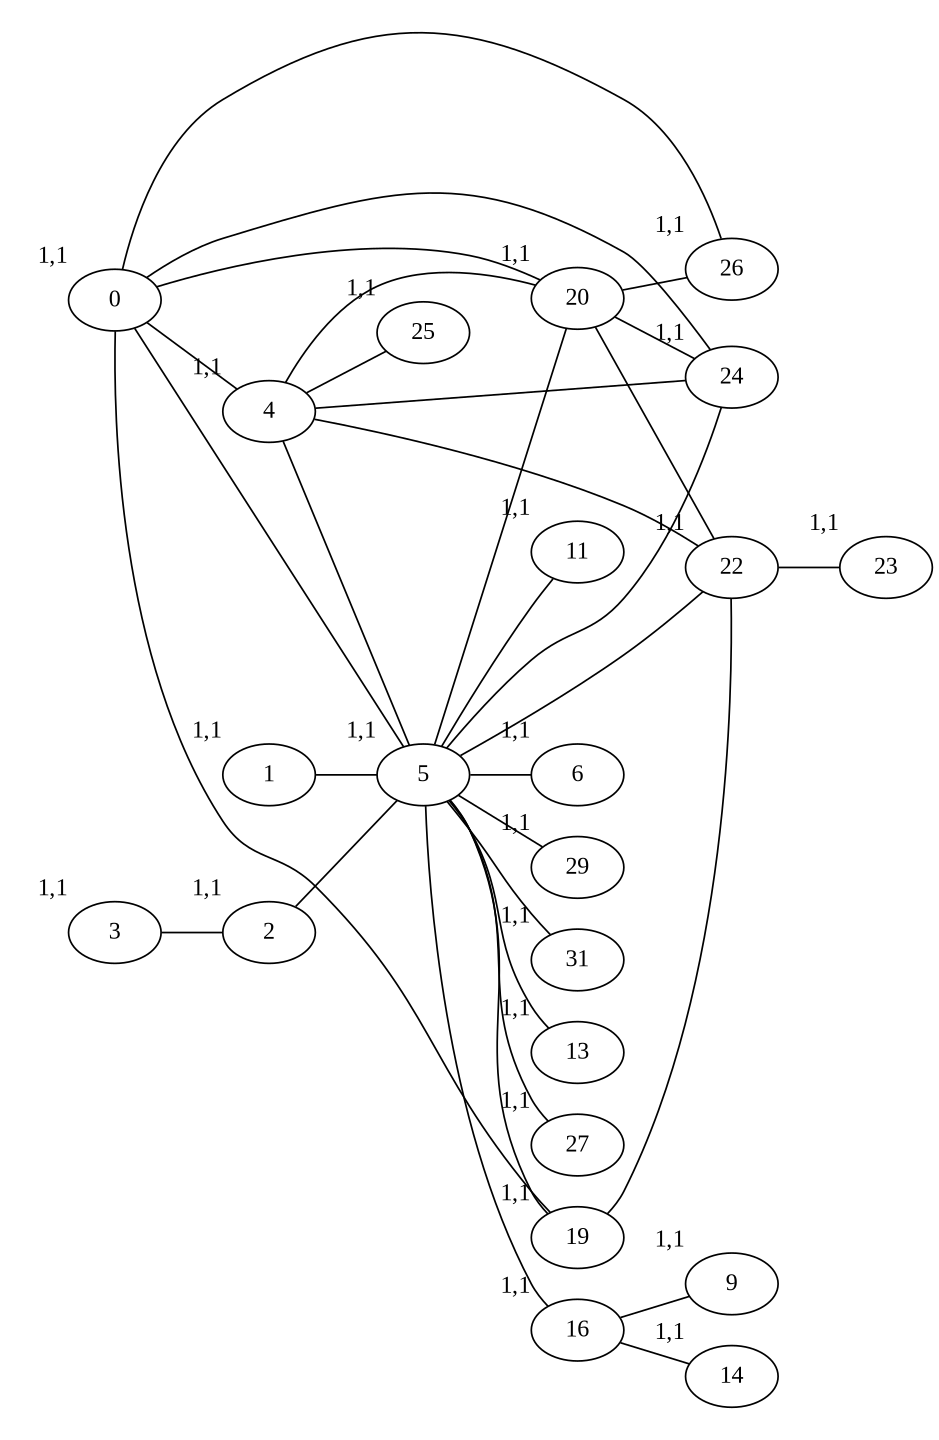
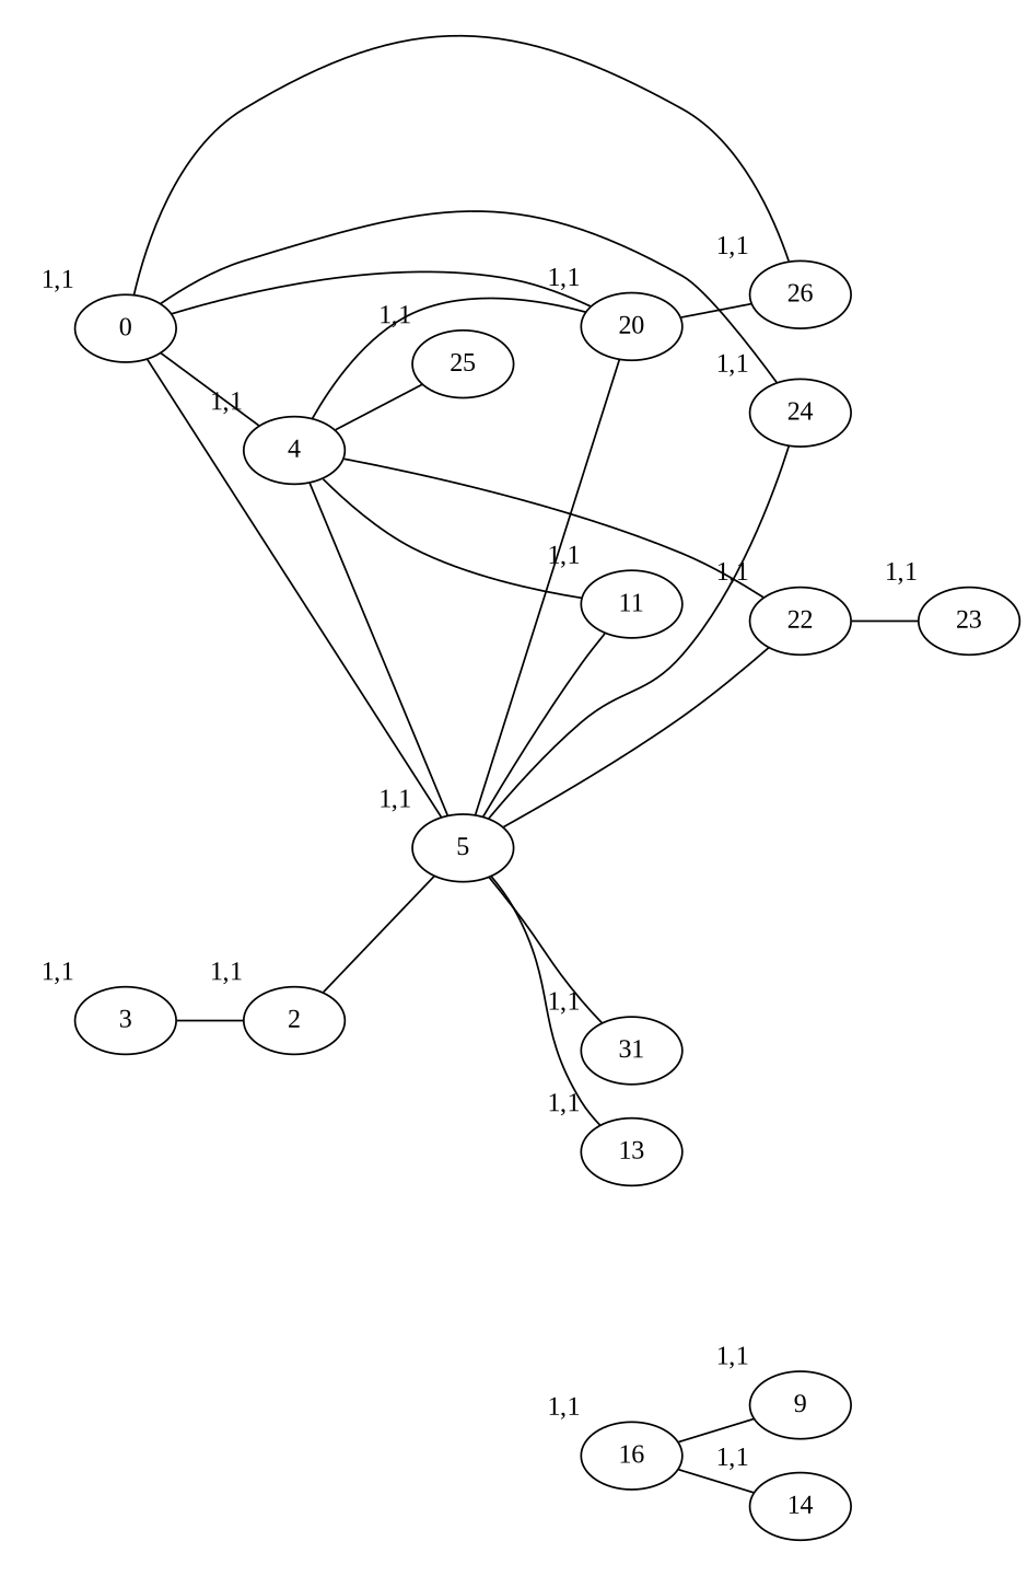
  graph {
    fontname="Liberation Serif"
    rankdir=LR
    node [fontname="Liberation Serif" xlabel="1,1"]
    edge [fontname="Liberation Serif"]
    0
    24
-   19
    20
    4
    5
    26
    22
    23
    25
    13
-   27
-   6
    11
-   29
    31
    16
    14
    9
    3
    2
-   1
    0 -- 24
-   0 -- 19
    0 -- 20
    0 -- 4
    0 -- 5
    0 -- 26
-   19 -- 22
-   20 -- 24
    20 -- 26
-   20 -- 22
-   4 -- 24
+   4 -- 11
    4 -- 20
    4 -- 5
    4 -- 22
    4 -- 25
    5 -- 24
-   5 -- 19
    5 -- 20
    5 -- 22
    5 -- 13
-   5 -- 27
-   5 -- 6
    5 -- 11
-   5 -- 29
    5 -- 31
-   5 -- 16
    22 -- 23
    16 -- 14
    16 -- 9
    3 -- 2
    2 -- 5
-   1 -- 5
  }
